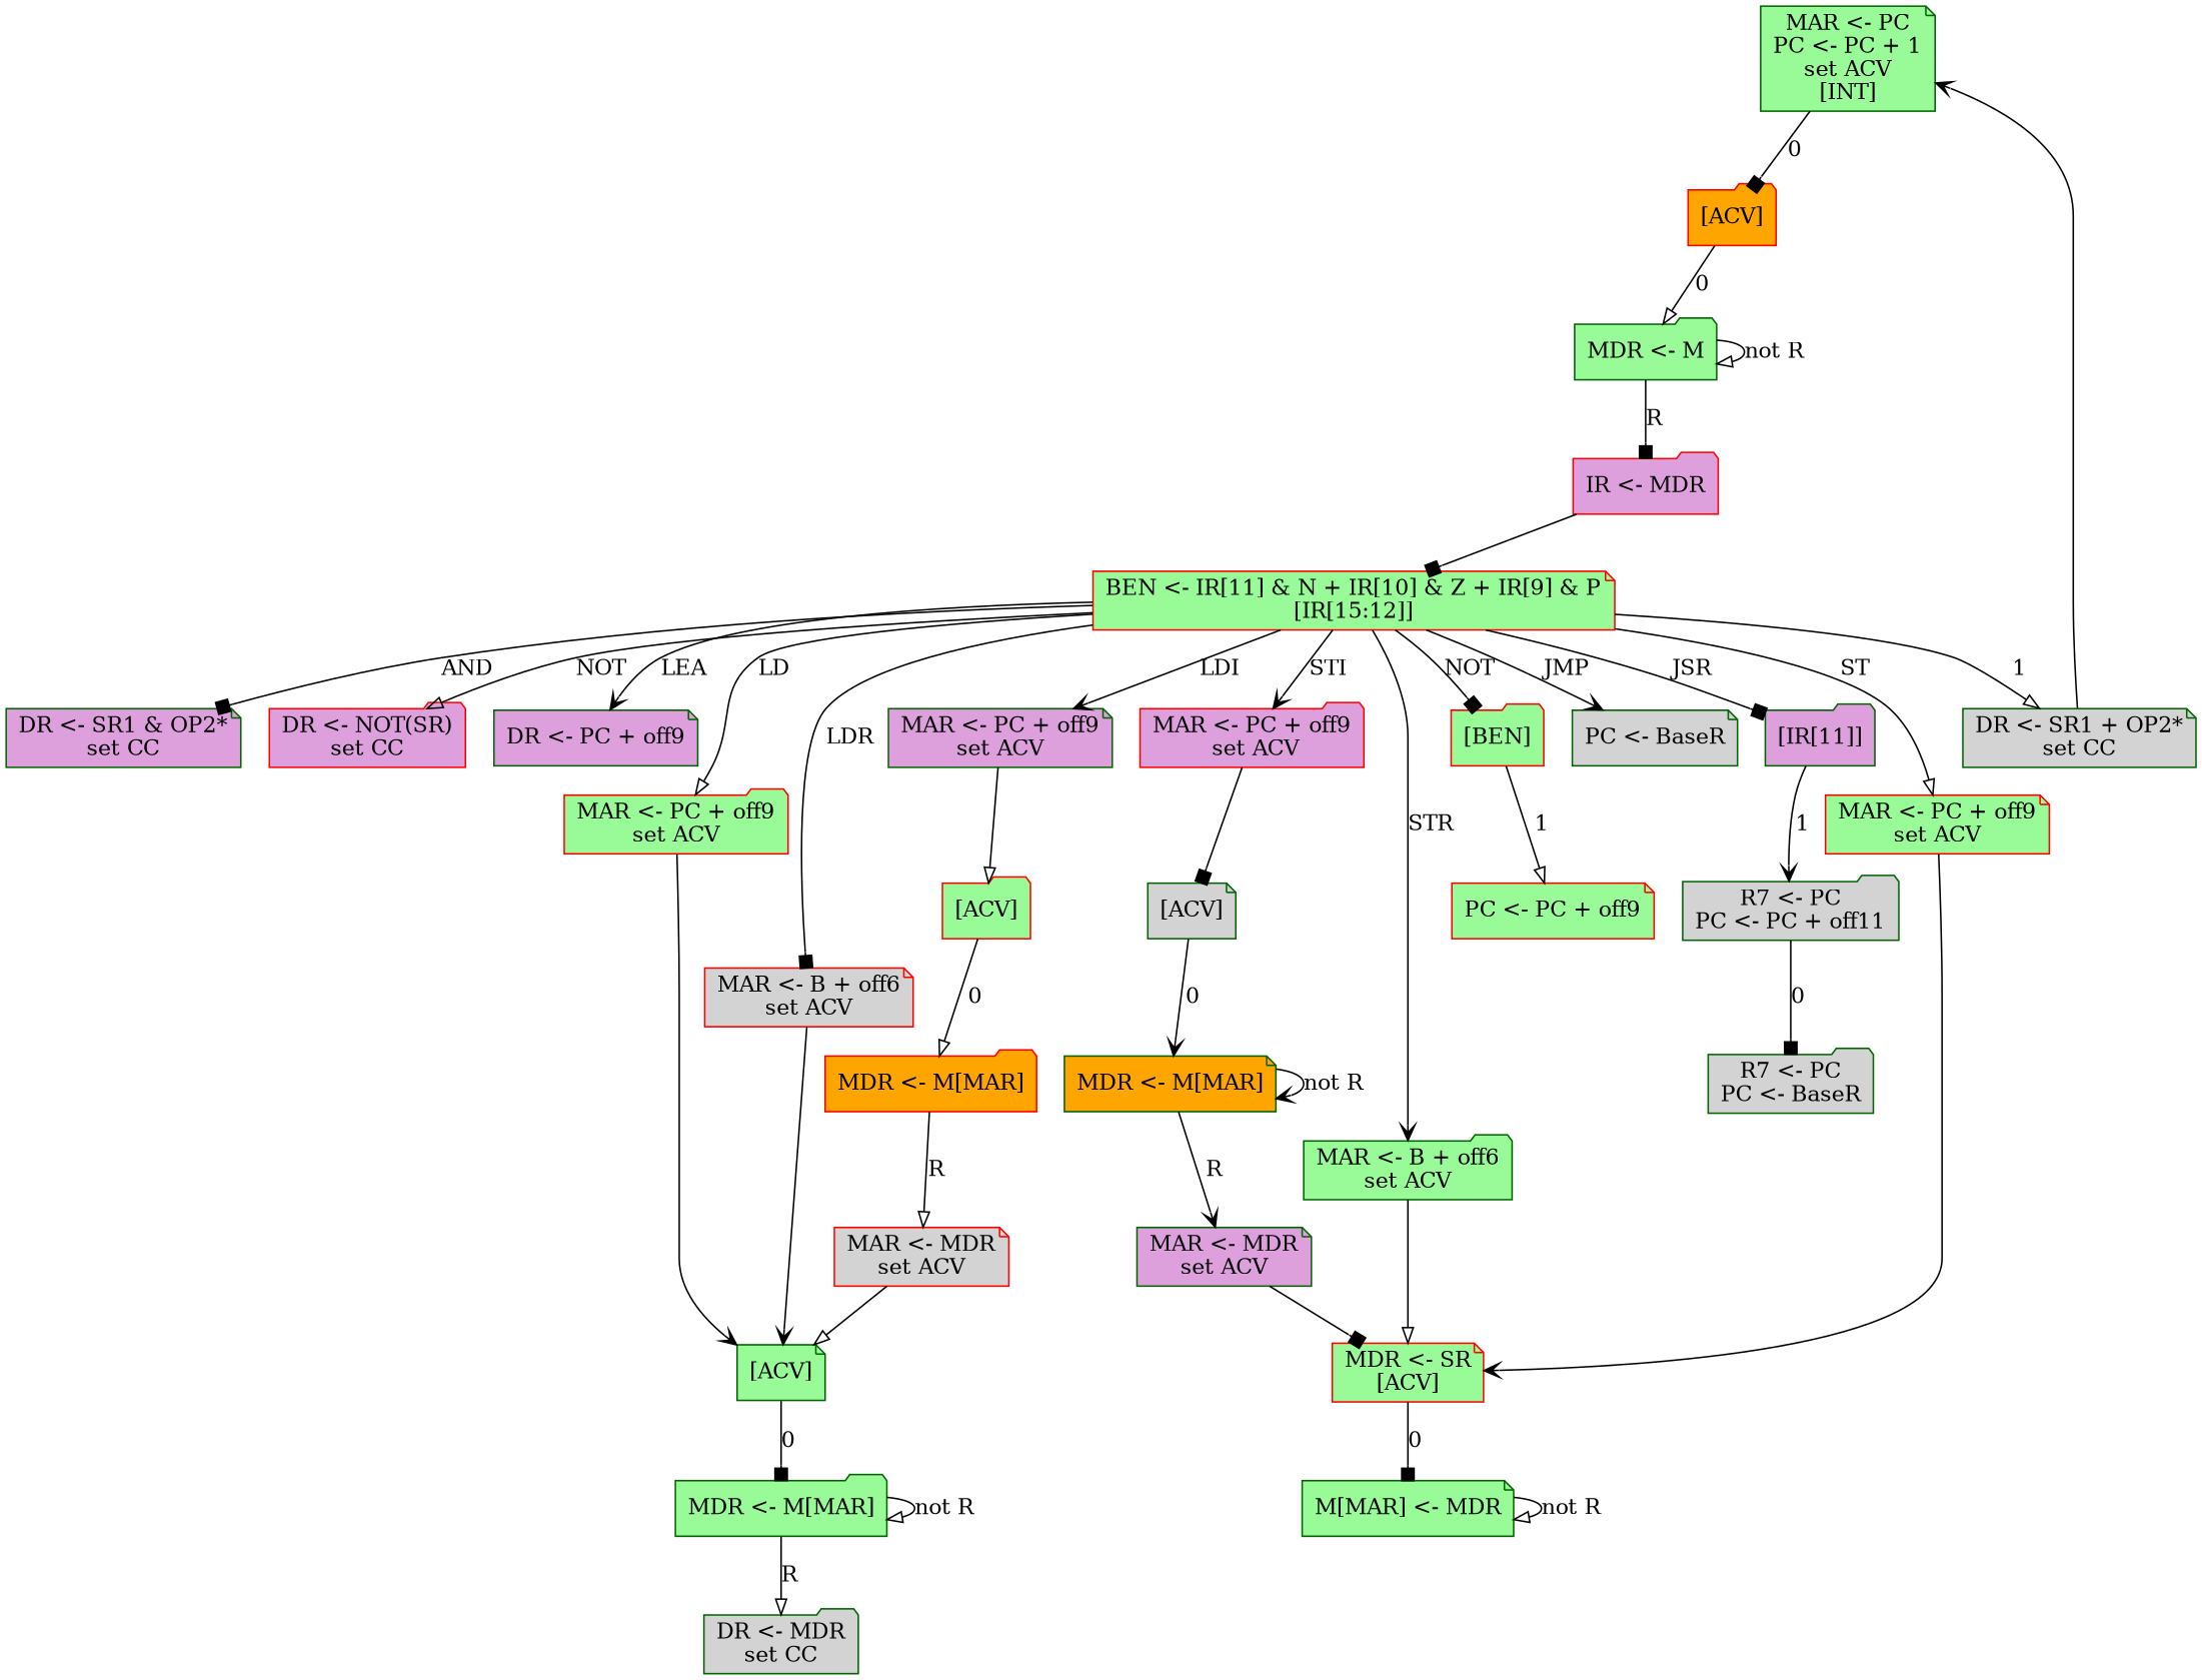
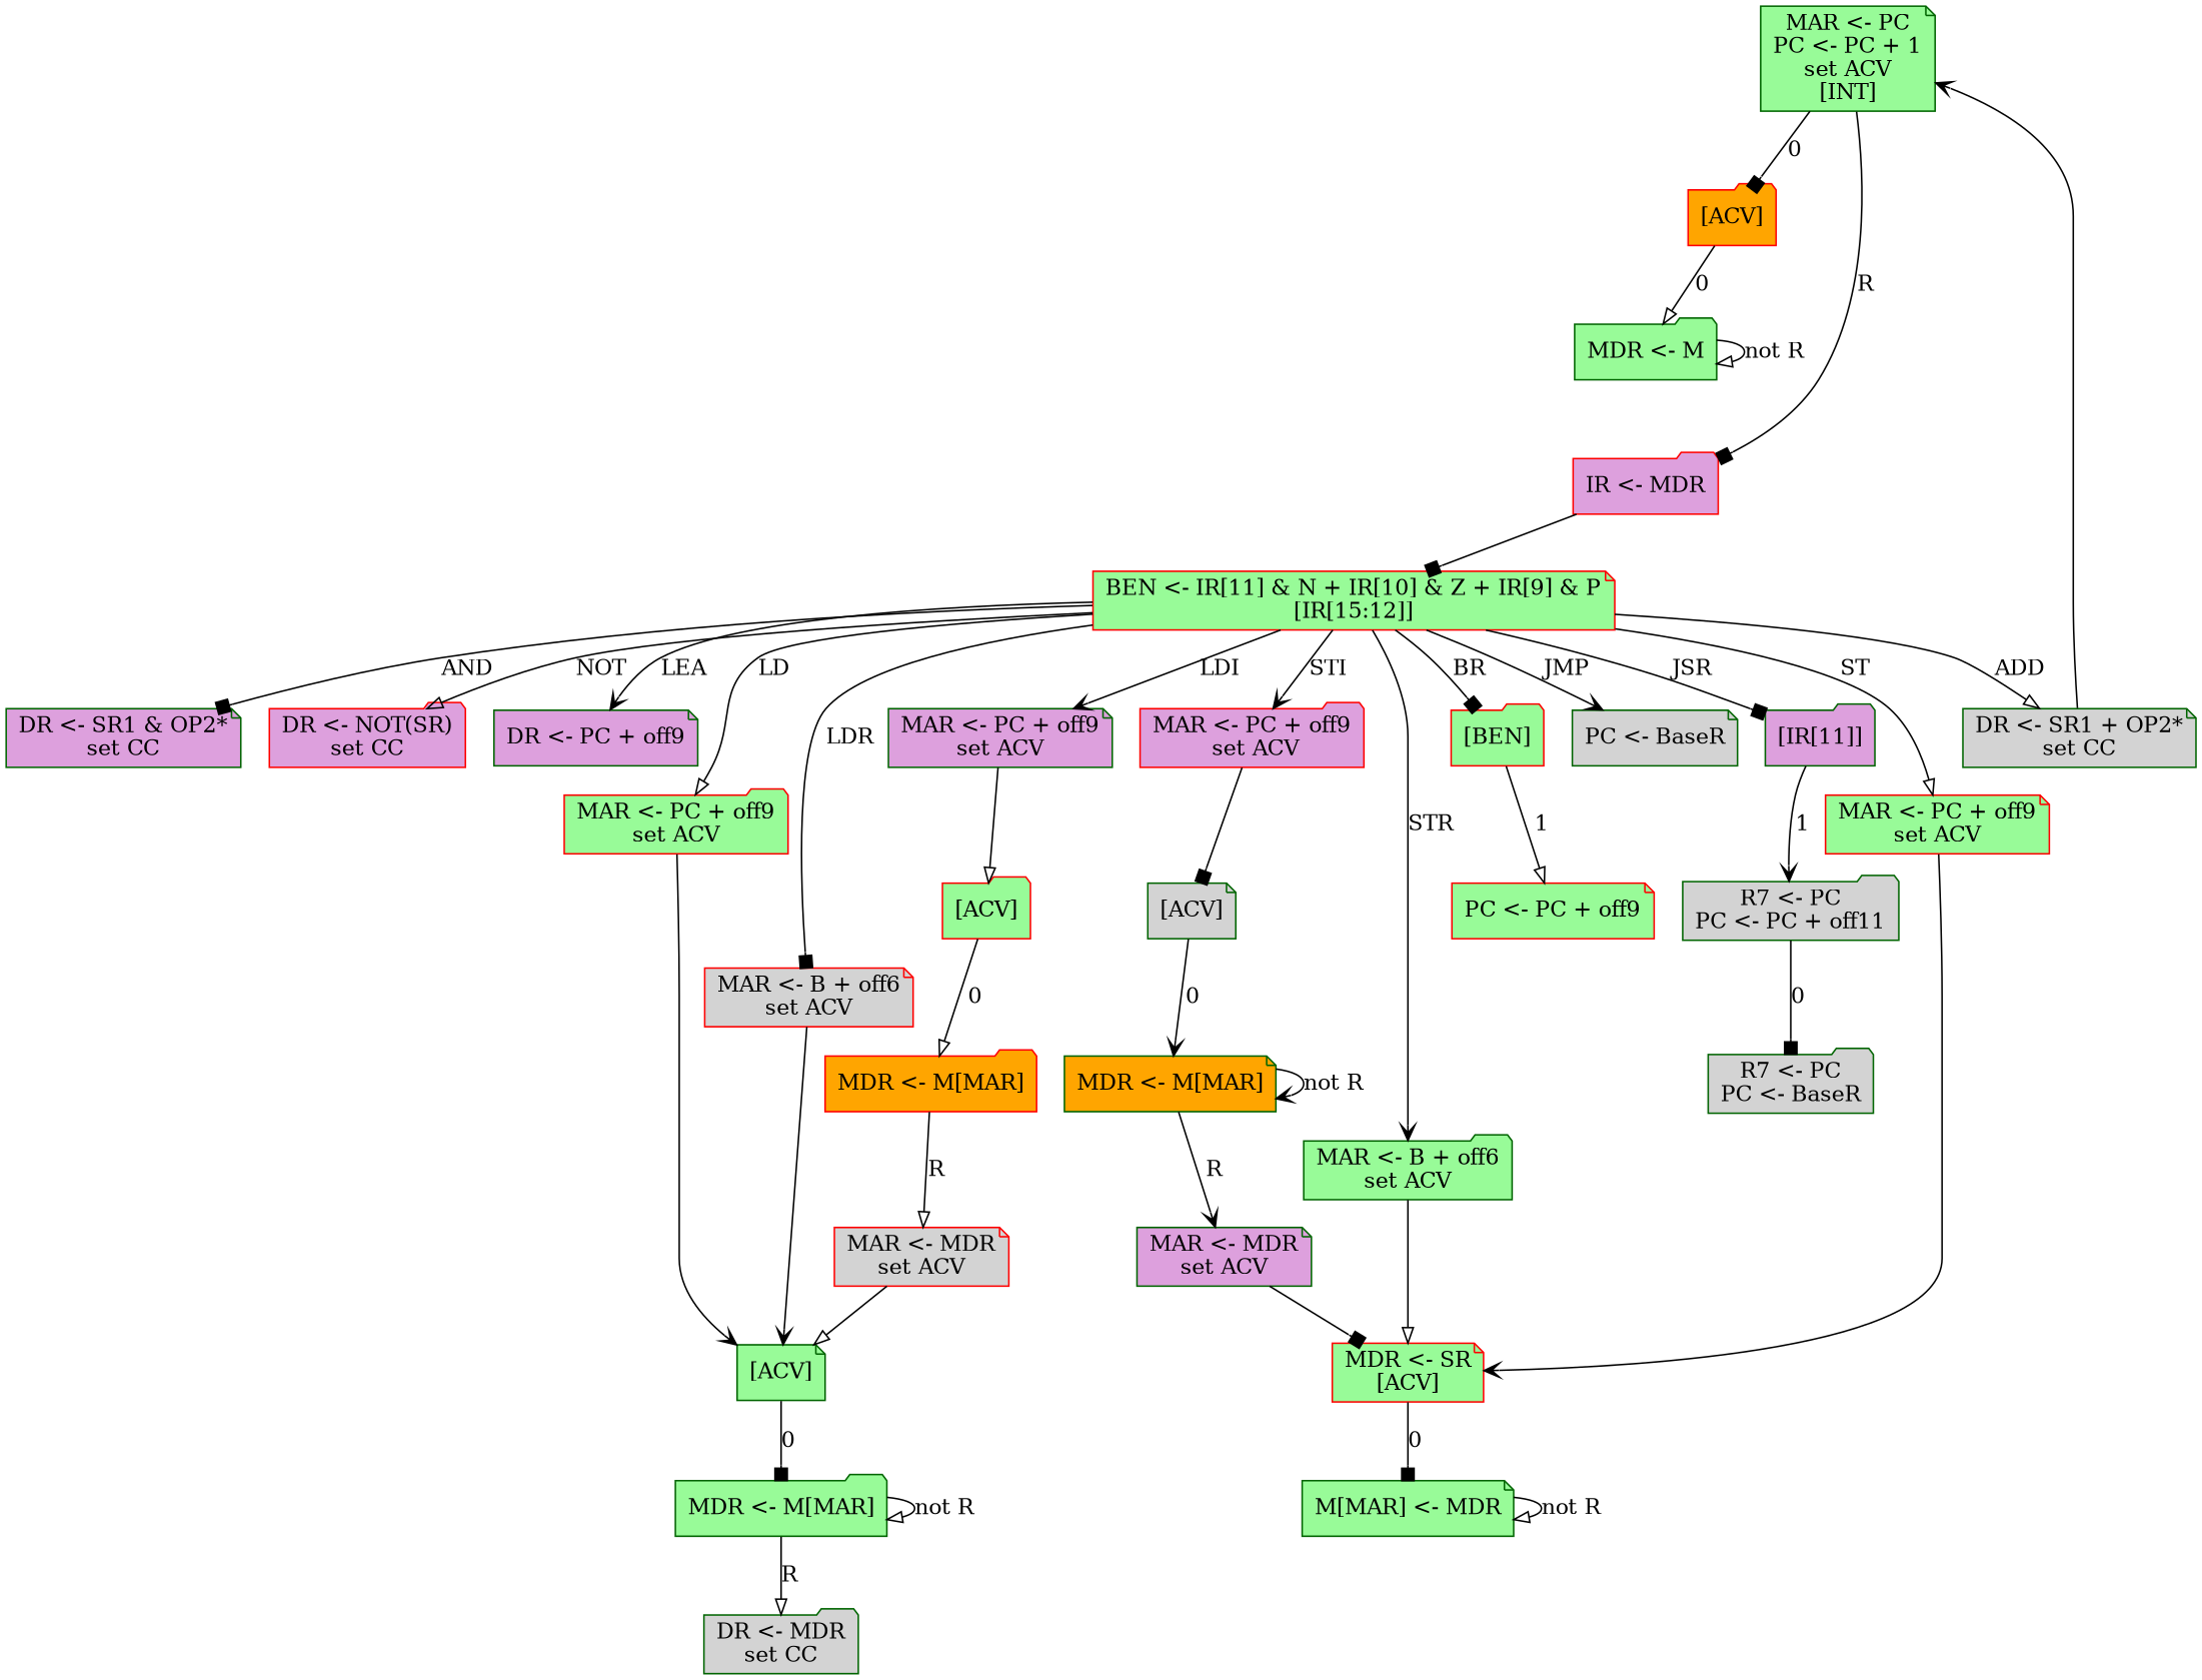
  digraph {
    rankdir=TB
    node [color=darkgreen fillcolor=palegreen shape=note style="rounded,filled"]
    edge [arrowhead=onormal]
    n1 [label="MAR <- PC\nPC <- PC + 1\nset ACV\n[INT]"]
    n2 [color=red fillcolor=orange label="[ACV]" shape=folder]
    n3 [label="MDR <- M" shape=folder]
    n4 [color=red fillcolor=plum label="IR <- MDR" shape=folder]
    n5 [color=red label="BEN <- IR[11] & N + IR[10] & Z + IR[9] & P\n[IR[15:12]]"]
    n6 [fillcolor=lightgrey label="DR <- SR1 + OP2*\nset CC"]
    n7 [fillcolor=plum label="DR <- SR1 & OP2*\nset CC"]
    n8 [color=red fillcolor=plum label="DR <- NOT(SR)\nset CC" shape=folder]
    n9 [fillcolor=plum label="DR <- PC + off9"]
    n10 [color=red label="MAR <- PC + off9\nset ACV" shape=folder]
    n11 [color=red fillcolor=lightgrey label="MAR <- B + off6\nset ACV"]
    n12 [fillcolor=plum label="MAR <- PC + off9\nset ACV"]
    n13 [color=red fillcolor=plum label="MAR <- PC + off9\n set ACV" shape=folder]
    n14 [label="MAR <- B + off6\nset ACV" shape=folder]
    n15 [color=red label="[BEN]" shape=folder]
    n16 [fillcolor=lightgrey label="PC <- BaseR"]
    n17 [fillcolor=plum label="[IR[11]]" shape=folder]
    n18 [color=red label="MAR <- PC + off9\nset ACV"]
    n19 [label="[ACV]"]
    n20 [color=red label="[ACV]" shape=folder]
    n21 [fillcolor=lightgrey label="[ACV]"]
    n22 [color=red label="MDR <- SR\n[ACV]"]
    n23 [color=red label="PC <- PC + off9"]
    n24 [fillcolor=lightgrey label="R7 <- PC\nPC <- PC + off11" shape=folder]
    n25 [label="MDR <- M[MAR]" shape=folder]
    n26 [color=red fillcolor=orange label="MDR <- M[MAR]" shape=folder]
    n27 [fillcolor=orange label="MDR <- M[MAR]"]
    n28 [color=red fillcolor=lightgrey label="MAR <- MDR\nset ACV"]
    n29 [fillcolor=plum label="MAR <- MDR\nset ACV"]
    n30 [label="M[MAR] <- MDR"]
    n31 [fillcolor=lightgrey label="R7 <- PC\nPC <- BaseR" shape=folder]
    n32 [fillcolor=lightgrey label="DR <- MDR\nset CC" shape=folder]
    n1 -> n2 [arrowhead=box label=0]
    n2 -> n3 [label=0]
    n3 -> n3 [label="not R"]
-   n3 -> n4 [arrowhead=box label=R]
+   n1 -> n4 [arrowhead=box label=R]
    n4 -> n5 [arrowhead=box]
-   n5 -> n6 [label=1]
+   n5 -> n6 [label=ADD]
    n5 -> n7 [arrowhead=box label=AND]
    n5 -> n8 [label=NOT]
    n5 -> n9 [arrowhead=vee label=LEA]
    n5 -> n10 [label=LD]
    n5 -> n11 [arrowhead=box label=LDR]
    n5 -> n12 [arrowhead=vee label=LDI]
    n5 -> n13 [arrowhead=vee label=STI]
    n5 -> n14 [arrowhead=vee label=STR]
-   n5 -> n15 [arrowhead=box label=NOT]
+   n5 -> n15 [arrowhead=box label=BR]
    n5 -> n16 [arrowhead=vee label=JMP]
    n5 -> n17 [arrowhead=box label=JSR]
    n5 -> n18 [label=ST]
    n6 -> n1 [arrowhead=vee]
    n10 -> n19 [arrowhead=vee]
    n11 -> n19 [arrowhead=vee]
    n12 -> n20
    n13 -> n21 [arrowhead=box]
    n14 -> n22
    n15 -> n23 [label=1]
    n17 -> n24 [arrowhead=vee label=1]
    n18 -> n22 [arrowhead=vee]
    n19 -> n25 [arrowhead=box label=0]
    n20 -> n26 [label=0]
    n21 -> n27 [arrowhead=vee label=0]
    n22 -> n30 [arrowhead=box label=0]
    n24 -> n31 [arrowhead=box label=0]
    n25 -> n25 [label="not R"]
    n25 -> n32 [label=R]
    n26 -> n28 [label=R]
    n27 -> n27 [arrowhead=vee label="not R"]
    n27 -> n29 [arrowhead=vee label=R]
    n28 -> n19
    n29 -> n22 [arrowhead=box]
    n30 -> n30 [label="not R"]
  }
